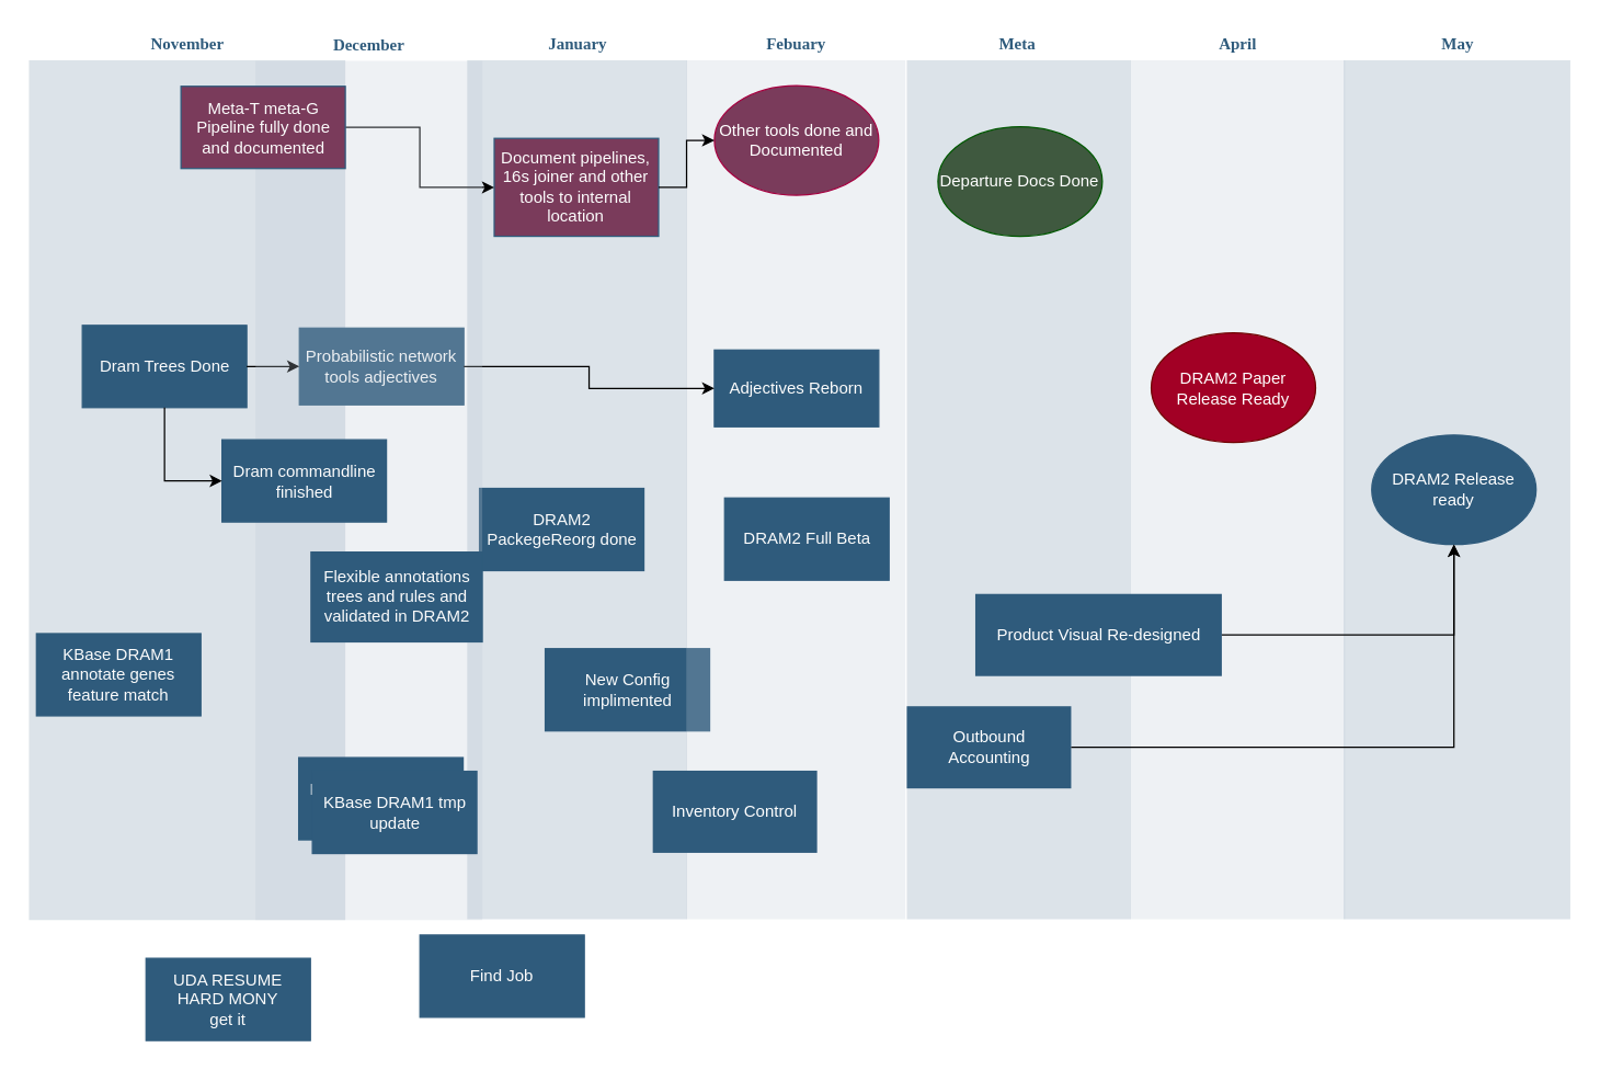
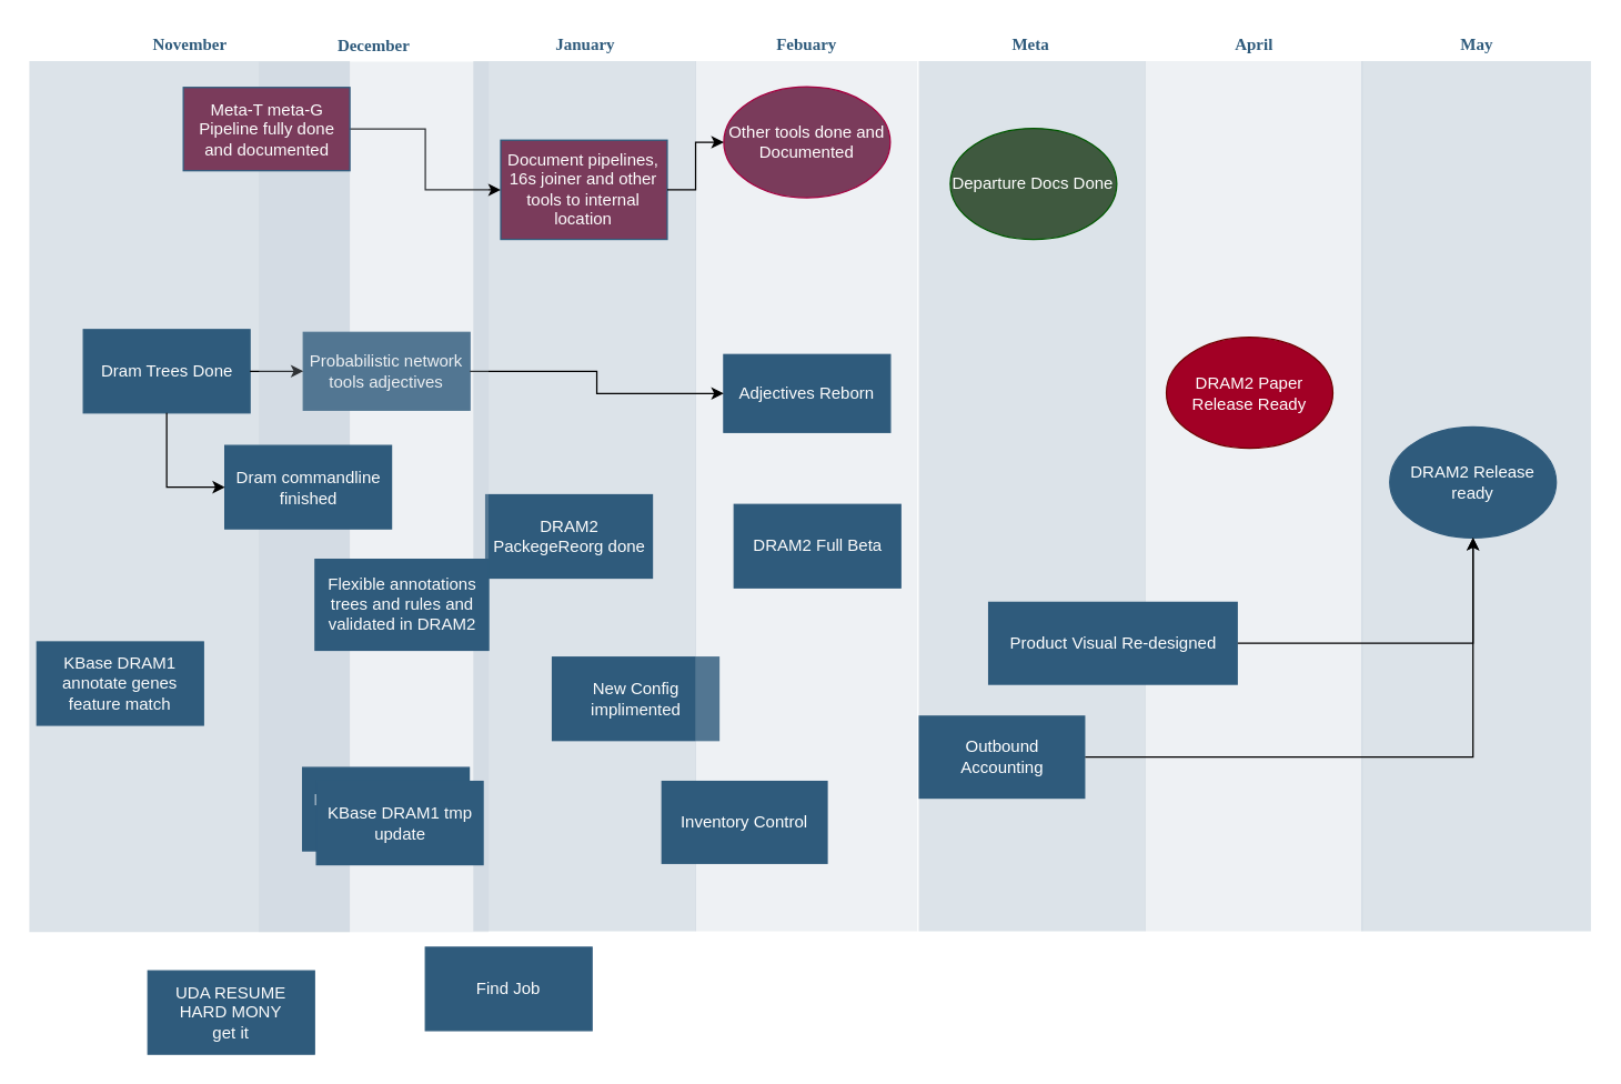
  <mxCell id="0" />
  <mxCell id="1" parent="0" />
  <mxCell id="2" value="November" style="swimlane;whiteSpace=wrap;fillColor=none;swimlaneFillColor=#BAC8D3;fontColor=#2F5B7C;fontFamily=Tahoma;html=1;strokeColor=none;opacity=50;" parent="1" vertex="1"><mxGeometry x="20.5" y="20.5" width="231" height="650.5" as="geometry"><mxRectangle x="20" y="20" width="80" height="23" as="alternateBounds" /></mxGeometry></mxCell>
  <mxCell id="3" value="Dram Trees Done" style="rounded=0;whiteSpace=wrap;html=1;strokeColor=#2F5B7C;fillColor=#2F5B7C;fontColor=#FCFCFC;" parent="2" vertex="1"><mxGeometry x="39" y="216.5" width="120" height="60" as="geometry" /></mxCell>
  <mxCell id="4" value="KBase DRAM1 annotate genes feature match" style="rounded=0;whiteSpace=wrap;html=1;strokeColor=#2F5B7C;fillColor=#2F5B7C;fontColor=#FCFCFC;" vertex="1" parent="2"><mxGeometry x="5.5" y="441.5" width="120" height="60" as="geometry" /></mxCell>
  <mxCell id="5" value="April" style="swimlane;whiteSpace=wrap;fillColor=none;swimlaneFillColor=#BAC8D3;fontColor=#2F5B7C;fontFamily=Tahoma;html=1;strokeColor=none;opacity=25;startSize=23;" parent="1" vertex="1"><mxGeometry x="824.5" y="20.5" width="157" height="650" as="geometry"><mxRectangle x="824.5" y="88.5" width="80" height="23" as="alternateBounds" /></mxGeometry></mxCell>
  <mxCell id="6" value="DRAM2 Paper Release Ready" style="ellipse;whiteSpace=wrap;html=1;fillColor=#a20025;fontColor=#ffffff;strokeColor=#6F0000;" parent="5" vertex="1"><mxGeometry x="15.5" y="222" width="120" height="80" as="geometry" /></mxCell>
  <mxCell id="7" value="Meta&lt;span style=&quot;white-space: pre;&quot;&gt; &lt;/span&gt;" style="swimlane;whiteSpace=wrap;fillColor=none;swimlaneFillColor=#BAC8D3;fontColor=#2F5B7C;fontFamily=Tahoma;html=1;strokeColor=none;opacity=50;startSize=23;" parent="1" vertex="1"><mxGeometry x="661.5" y="20.5" width="163.5" height="650" as="geometry"><mxRectangle x="664.5" y="88.5" width="80" height="23" as="alternateBounds" /></mxGeometry></mxCell>
  <mxCell id="8" value="Outbound Accounting" style="whiteSpace=wrap;fillColor=#2f5b7c;strokeColor=none;shadow=0;fontColor=#FFFFFF;fontFamily=Helvetica;fontStyle=0;html=1;fontSize=12;spacing=6;verticalAlign=middle;" parent="7" vertex="1"><mxGeometry y="494.5" width="120" height="60" as="geometry" /></mxCell>
  <mxCell id="9" value="Departure Docs Done" style="ellipse;whiteSpace=wrap;html=1;fillColor=#3F593F;fontColor=#ffffff;strokeColor=#005700;" vertex="1" parent="7"><mxGeometry x="22.75" y="71.5" width="120" height="80" as="geometry" /></mxCell>
  <mxCell id="10" value="Product Visual Re-designed" style="whiteSpace=wrap;strokeColor=none;fillColor=#2f5b7c;shadow=0;fontColor=#FFFFFF;fontFamily=Helvetica;fontStyle=0;html=1;fontSize=12;spacing=6;verticalAlign=middle;" parent="7" vertex="1"><mxGeometry x="50" y="412.5" width="180" height="60" as="geometry" /></mxCell>
  <mxCell id="11" value="January" style="swimlane;whiteSpace=wrap;fillColor=none;swimlaneFillColor=#BAC8D3;fontColor=#2F5B7C;fontFamily=Tahoma;html=1;strokeColor=none;opacity=50;" parent="1" vertex="1"><mxGeometry x="340.5" y="20.5" width="160.5" height="650" as="geometry"><mxRectangle x="20" y="20" width="80" height="23" as="alternateBounds" /></mxGeometry></mxCell>
  <mxCell id="12" value="DRAM2 PackegeReorg done" style="rounded=0;whiteSpace=wrap;html=1;strokeColor=#2F5B7C;fillColor=#2F5B7C;fontColor=#FCFCFC;" parent="11" vertex="1"><mxGeometry x="9" y="335.5" width="120" height="60" as="geometry" /></mxCell>
  <mxCell id="13" value="Document pipelines, 16s joiner and other tools to internal location" style="rounded=0;whiteSpace=wrap;html=1;strokeColor=#2F5B7C;fillColor=#7A3B5B;fontColor=#FCFCFC;" vertex="1" parent="11"><mxGeometry x="19.75" y="80" width="120" height="71.5" as="geometry" /></mxCell>
  <mxCell id="14" value="Probabilistic network tools adjectives" style="rounded=0;whiteSpace=wrap;html=1;strokeColor=#2F5B7C;fillColor=#2F5B7C;fontColor=#FCFCFC;" vertex="1" parent="11"><mxGeometry x="-122.5" y="218.5" width="120" height="56" as="geometry" /></mxCell>
  <mxCell id="15" value="New Config implimented" style="rounded=0;whiteSpace=wrap;html=1;strokeColor=#2F5B7C;fillColor=#2F5B7C;fontColor=#FCFCFC;" parent="11" vertex="1"><mxGeometry x="57" y="452.5" width="120" height="60" as="geometry" /></mxCell>
  <mxCell id="16" value="Febuary" style="swimlane;whiteSpace=wrap;fillColor=none;swimlaneFillColor=#BAC8D3;fontColor=#2F5B7C;fontFamily=Tahoma;html=1;strokeColor=none;opacity=25;" parent="1" vertex="1"><mxGeometry x="500.5" y="20.5" width="160" height="650" as="geometry"><mxRectangle x="20" y="20" width="80" height="23" as="alternateBounds" /></mxGeometry></mxCell>
  <mxCell id="17" value="Inventory Control" style="whiteSpace=wrap;strokeColor=none;fillColor=#2f5b7c;shadow=0;fontColor=#FFFFFF;fontFamily=Helvetica;fontStyle=0;html=1;fontSize=12;spacing=6;verticalAlign=middle;" parent="16" vertex="1"><mxGeometry x="-24.5" y="541.5" width="120" height="60" as="geometry" /></mxCell>
  <mxCell id="18" value="DRAM2 Full Beta" style="rounded=0;whiteSpace=wrap;html=1;strokeColor=#2F5B7C;fillColor=#2F5B7C;fontColor=#FCFCFC;" parent="16" vertex="1"><mxGeometry x="28" y="342.5" width="120" height="60" as="geometry" /></mxCell>
  <mxCell id="19" value="Adjectives Reborn" style="rounded=0;whiteSpace=wrap;html=1;strokeColor=#2F5B7C;fillColor=#2F5B7C;fontColor=#FCFCFC;" parent="16" vertex="1"><mxGeometry x="20.5" y="234.5" width="120" height="56" as="geometry" /></mxCell>
  <mxCell id="20" value="Other tools done and Documented" style="ellipse;whiteSpace=wrap;html=1;fillColor=#7A3B5B;fontColor=#ffffff;strokeColor=#A50040;" parent="16" vertex="1"><mxGeometry x="20.5" y="41.5" width="120" height="80" as="geometry" /></mxCell>
  <mxCell id="21" value="May" style="swimlane;whiteSpace=wrap;fillColor=none;swimlaneFillColor=#BAC8D3;fontColor=#2F5B7C;fontFamily=Tahoma;html=1;strokeColor=none;opacity=50;startSize=23;" parent="1" vertex="1"><mxGeometry x="980.5" y="20.5" width="165.5" height="650" as="geometry"><mxRectangle x="984.5" y="88.5" width="80" height="23" as="alternateBounds" /></mxGeometry></mxCell>
- <mxCell id="22" value="DRAM2 Release ready" style="ellipse;whiteSpace=wrap;html=1;fillColor=#2F5B7C;fontColor=#ffffff;strokeColor=#2F5B7C;" parent="21" vertex="1"><mxGeometry x="20.5" y="296.5" width="120" height="80" as="geometry" /></mxCell>
+ <mxCell id="22" value="DRAM2 Release ready" style="ellipse;whiteSpace=wrap;html=1;fillColor=#2F5B7C;fontColor=#ffffff;strokeColor=#2F5B7C;" parent="21" vertex="1"><mxGeometry x="20.5" y="286.5" width="120" height="80" as="geometry" /></mxCell>
  <mxCell id="23" value="&lt;div&gt;UDA RESUME&lt;/div&gt;&lt;div&gt;HARD MONY&lt;/div&gt;&lt;div&gt;get it&lt;br&gt;&lt;/div&gt;" style="rounded=0;whiteSpace=wrap;html=1;strokeColor=#2F5B7C;fontColor=#FCFCFC;fillColor=#2F5B7C;" parent="1" vertex="1"><mxGeometry x="106" y="699" width="120" height="60" as="geometry" /></mxCell>
  <mxCell id="24" value="Find Job" style="rounded=0;whiteSpace=wrap;html=1;strokeColor=#2F5B7C;fontColor=#FCFCFC;fillColor=#2F5B7C;" parent="1" vertex="1"><mxGeometry x="306" y="682" width="120" height="60" as="geometry" /></mxCell>
  <mxCell id="25" value="" style="edgeStyle=orthogonalEdgeStyle;rounded=0;orthogonalLoop=1;jettySize=auto;html=1;" edge="1" parent="1" source="32" target="13"><mxGeometry relative="1" as="geometry" /></mxCell>
  <mxCell id="26" value="" style="edgeStyle=orthogonalEdgeStyle;rounded=0;orthogonalLoop=1;jettySize=auto;html=1;" edge="1" parent="1" source="13" target="20"><mxGeometry relative="1" as="geometry" /></mxCell>
  <mxCell id="27" value="" style="edgeStyle=orthogonalEdgeStyle;rounded=0;orthogonalLoop=1;jettySize=auto;html=1;" edge="1" parent="1" source="8" target="22"><mxGeometry relative="1" as="geometry"><mxPoint x="996" y="362" as="targetPoint" /></mxGeometry></mxCell>
  <mxCell id="28" value="" style="edgeStyle=orthogonalEdgeStyle;rounded=0;orthogonalLoop=1;jettySize=auto;html=1;" edge="1" parent="1" source="10" target="22"><mxGeometry relative="1" as="geometry" /></mxCell>
  <mxCell id="29" value="" style="edgeStyle=orthogonalEdgeStyle;rounded=0;orthogonalLoop=1;jettySize=auto;html=1;" edge="1" parent="1" source="3" target="14"><mxGeometry relative="1" as="geometry" /></mxCell>
  <mxCell id="30" value="" style="edgeStyle=orthogonalEdgeStyle;rounded=0;orthogonalLoop=1;jettySize=auto;html=1;" edge="1" parent="1" source="14" target="19"><mxGeometry relative="1" as="geometry" /></mxCell>
  <mxCell id="31" value="December" style="swimlane;whiteSpace=wrap;fillColor=none;swimlaneFillColor=#BAC8D3;fontColor=#2F5B7C;fontFamily=Tahoma;html=1;strokeColor=none;opacity=25;" parent="1" vertex="1"><mxGeometry x="186" y="21" width="165.5" height="650" as="geometry"><mxRectangle x="20" y="20" width="80" height="23" as="alternateBounds" /></mxGeometry></mxCell>
  <mxCell id="32" value="Meta-T meta-G Pipeline fully done and documented" style="rounded=0;whiteSpace=wrap;html=1;strokeColor=#2F5B7C;fillColor=#7A3B5B;fontColor=#FCFCFC;" parent="31" vertex="1"><mxGeometry x="-54.5" y="41.5" width="120" height="60" as="geometry" /></mxCell>
  <mxCell id="33" value="Dram commandline finished" style="rounded=0;whiteSpace=wrap;html=1;strokeColor=#2F5B7C;fillColor=#2F5B7C;fontColor=#FCFCFC;" parent="31" vertex="1"><mxGeometry x="-24.5" y="299.5" width="120" height="60" as="geometry" /></mxCell>
  <mxCell id="34" value="KBase DRAM1 tmp update" style="rounded=0;whiteSpace=wrap;html=1;strokeColor=#2F5B7C;fillColor=#2F5B7C;fontColor=#FCFCFC;" parent="31" vertex="1"><mxGeometry x="31.5" y="531.5" width="120" height="60" as="geometry" /></mxCell>
  <mxCell id="35" value="Flexible annotations trees and rules and validated in DRAM2" style="rounded=0;whiteSpace=wrap;html=1;strokeColor=#2F5B7C;fillColor=#2F5B7C;fontColor=#FCFCFC;" vertex="1" parent="31"><mxGeometry x="40.5" y="381.5" width="125" height="65.5" as="geometry" /></mxCell>
  <mxCell id="36" value="KBase DRAM1 tmp update" style="rounded=0;whiteSpace=wrap;html=1;strokeColor=#2F5B7C;fillColor=#2F5B7C;fontColor=#FCFCFC;" vertex="1" parent="31"><mxGeometry x="41.5" y="541.5" width="120" height="60" as="geometry" /></mxCell>
  <mxCell id="37" style="edgeStyle=orthogonalEdgeStyle;rounded=0;orthogonalLoop=1;jettySize=auto;html=1;exitX=0.5;exitY=1;exitDx=0;exitDy=0;entryX=0;entryY=0.5;entryDx=0;entryDy=0;fontColor=#FCFCFC;" parent="1" source="3" target="33" edge="1"><mxGeometry relative="1" as="geometry" /></mxCell>
